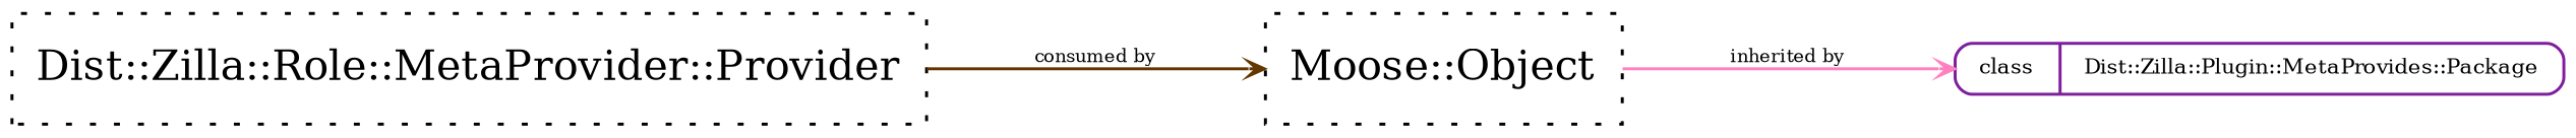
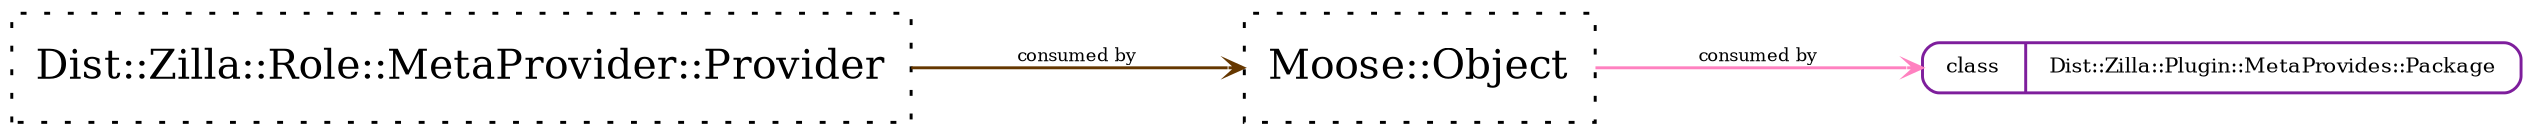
  strict digraph {
    compound=1
    concentrate=1
    rankdir=LR
    ranksep=1
    smoothing=triangle
    splines=spline
    node [shape=record style=dotted]
    edge [arrowhead=open arrowsize=0.5 dir=forward fontsize=6 headclip=1 minlen=1 samehead=head tailclip=1]
    n1 [color="#7e1e9c" fontsize=7 height=0.1 label="{{<port1> class}|<port2> Dist::Zilla::Plugin::MetaProvides::Package}" shape=Mrecord style=solid]
    n2 [label="<port1> Dist::Zilla::Role::MetaProvider::Provider"]
    n3 [label="<port1> Moose::Object"]
    n2 -> n3 [color="#653700" label="consumed by" weight=5]
-   n3 -> n1 [color="#ff81c0" label="inherited by" weight=10]
+   n3 -> n1 [color="#ff81c0" label="consumed by" weight=10]
  }
